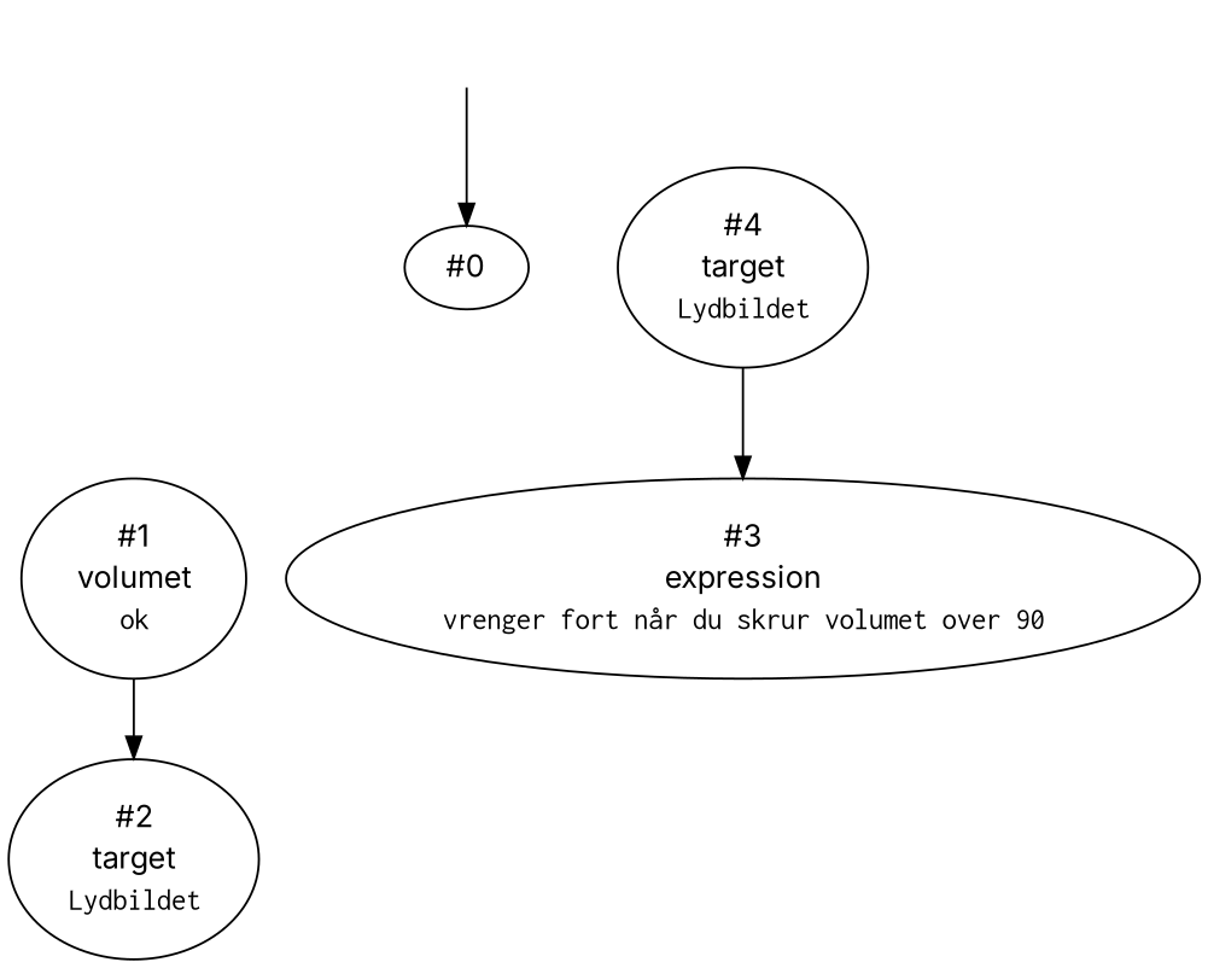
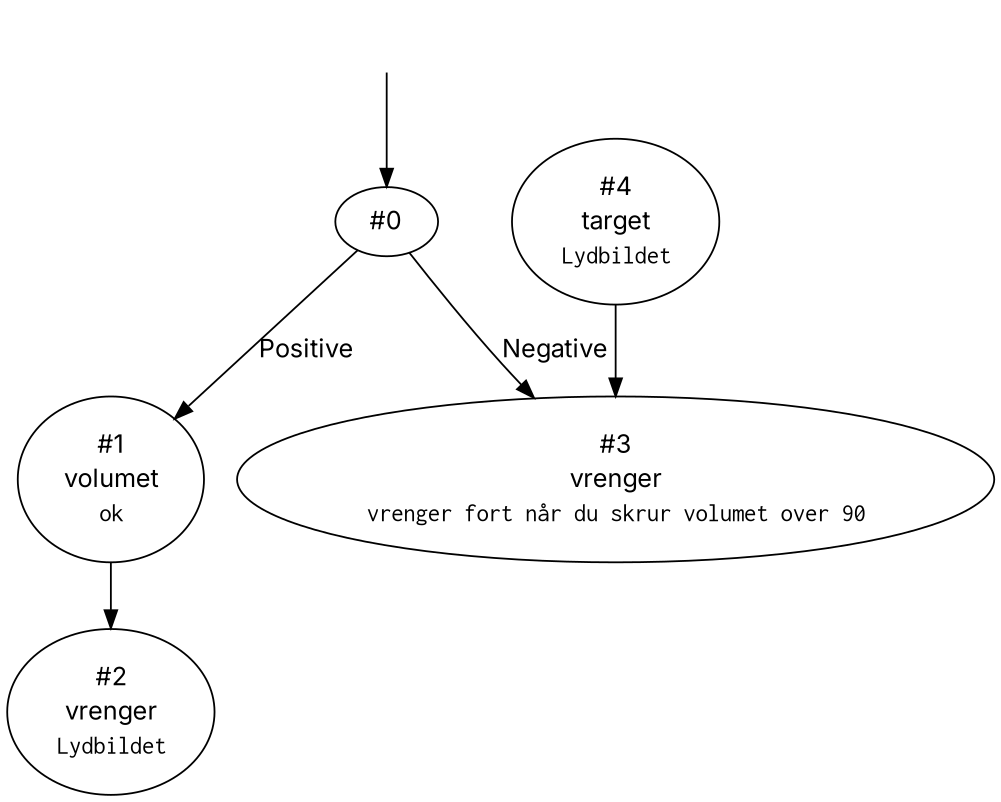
  digraph {
    fontname=Inter
    node [fontname=Inter shape=oval]
    edge [fontname=Inter]
    top [style=invis shape=""]
    n2 [label=<<table align="center" border="0" cellspacing="0"><tr><td colspan="2">#0</td></tr></table>>]
    n3 [label=<<table align="center" border="0" cellspacing="0"><tr><td colspan="2">#1</td></tr><tr><td colspan="2"><font>volumet</font></td></tr><tr><td colspan="2"><font face="Courier">ok</font></td></tr></table>>]
-   n4 [label=<<table align="center" border="0" cellspacing="0"><tr><td colspan="2">#3</td></tr><tr><td colspan="2"><font>expression</font></td></tr><tr><td colspan="2"><font face="Courier">vrenger fort når du skrur volumet over 90</font></td></tr></table>>]
-   n5 [label=<<table align="center" border="0" cellspacing="0"><tr><td colspan="2">#2</td></tr><tr><td colspan="2"><font>target</font></td></tr><tr><td colspan="2"><font face="Courier">Lydbildet</font></td></tr></table>>]
+   n4 [label=<<table align="center" border="0" cellspacing="0"><tr><td colspan="2">#3</td></tr><tr><td colspan="2"><font>vrenger</font></td></tr><tr><td colspan="2"><font face="Courier">vrenger fort når du skrur volumet over 90</font></td></tr></table>>]
+   n5 [label=<<table align="center" border="0" cellspacing="0"><tr><td colspan="2">#2</td></tr><tr><td colspan="2"><font>vrenger</font></td></tr><tr><td colspan="2"><font face="Courier">Lydbildet</font></td></tr></table>>]
    n6 [label=<<table align="center" border="0" cellspacing="0"><tr><td colspan="2">#4</td></tr><tr><td colspan="2"><font>target</font></td></tr><tr><td colspan="2"><font face="Courier">Lydbildet</font></td></tr></table>>]
    top -> n2
+   n2 -> n3 [label=Positive]
+   n2 -> n4 [label=Negative]
    n3 -> n5
    n6 -> n4
  }
